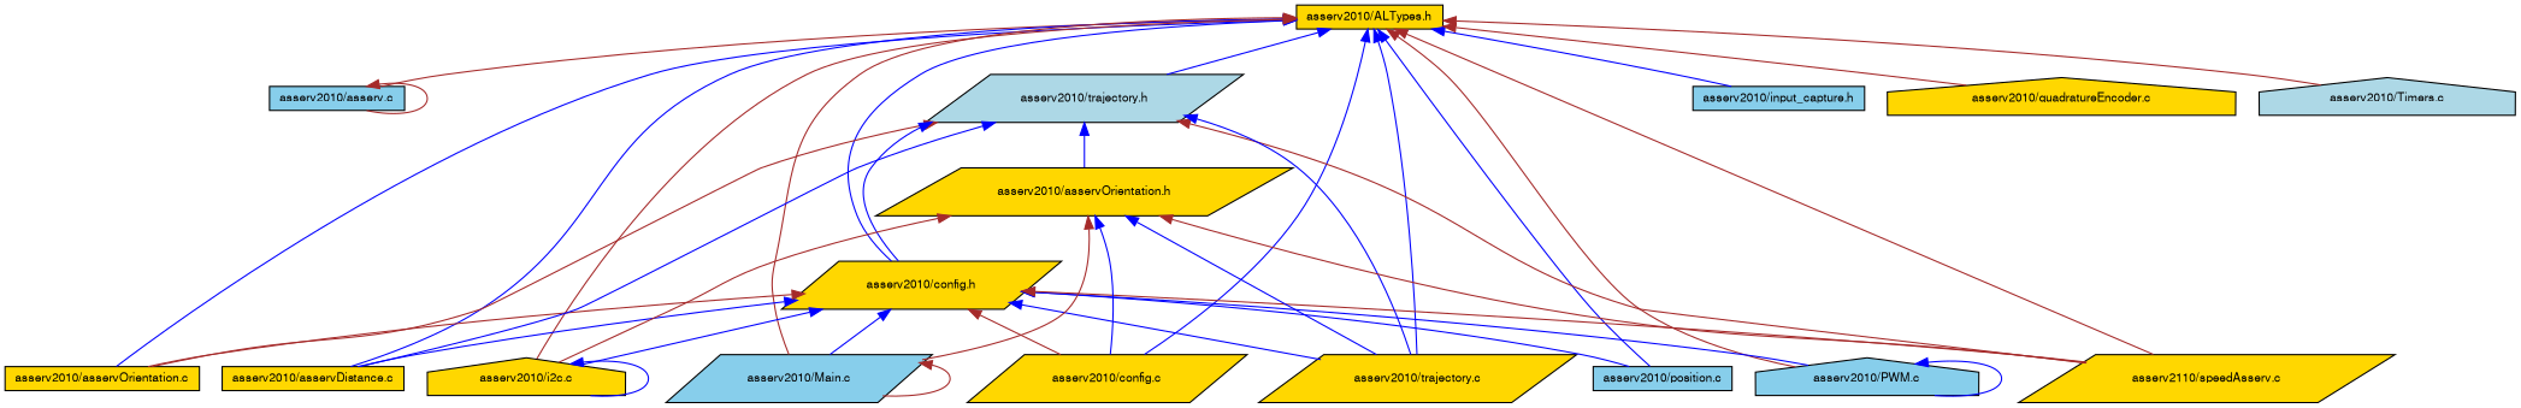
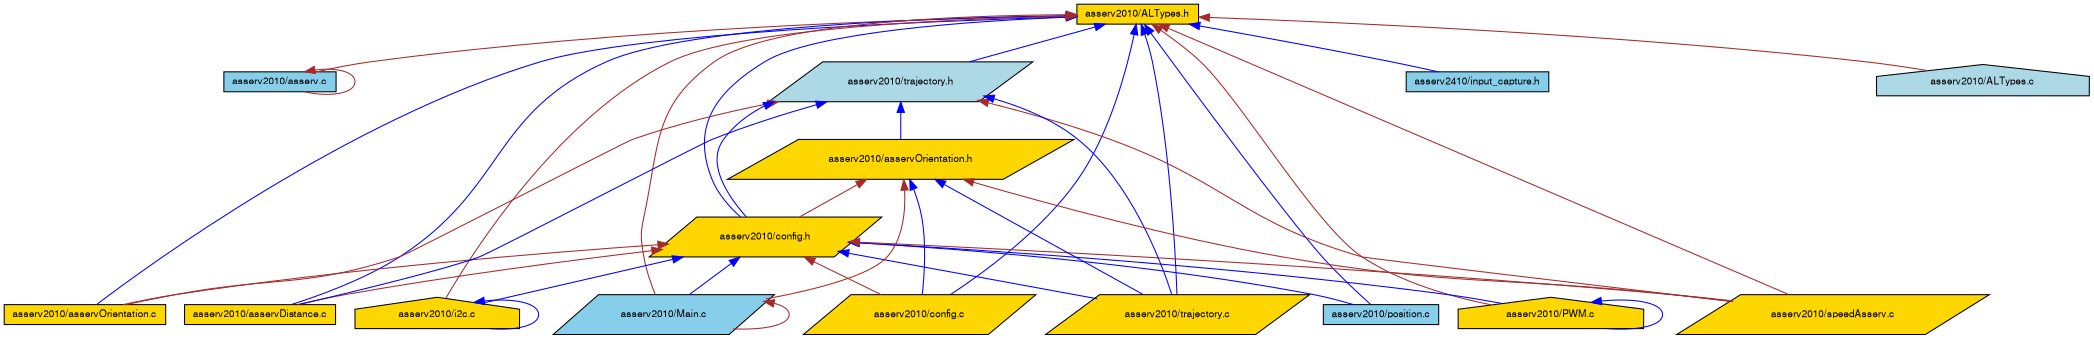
  digraph {
    node [color=black fillcolor=gold fontname=FreeSans fontsize=10 shape=parallelogram style=filled]
    edge [color=blue dir=back fontname=FreeSans fontsize=10 labelfontname=FreeSans labelfontsize=10 style=solid]
    n1 [fontcolor=black height=0.2 label="asserv2010/ALTypes.h" shape=box width=0.4]
    n2 [fillcolor=skyblue height=0.2 label="asserv2010/asserv.c" shape=box width=0.4]
    n3 [height=0.2 label="asserv2010/asservDistance.c" shape=box width=0.4]
    n4 [height=0.2 label="asserv2010/asservOrientation.c" shape=box width=0.4]
    n5 [height=0.2 label="asserv2010/config.c" width=0.4]
    n6 [height=0.2 label="asserv2010/config.h" width=0.4]
    n7 [height=0.2 label="asserv2010/i2c.c" shape=house width=0.4]
    n8 [fillcolor=skyblue height=0.2 label="asserv2010/Main.c" width=0.4]
    n9 [fillcolor=skyblue height=0.2 label="asserv2010/position.c" shape=box width=0.4]
-   n10 [fillcolor=skyblue height=0.2 label="asserv2010/PWM.c" shape=house width=0.4]
-   n11 [height=0.2 label="asserv2110/speedAsserv.c" width=0.4]
+   n10 [height=0.2 label="asserv2010/PWM.c" shape=house width=0.4]
+   n11 [height=0.2 label="asserv2010/speedAsserv.c" width=0.4]
    n12 [height=0.2 label="asserv2010/trajectory.c" width=0.4]
-   n13 [fillcolor=skyblue height=0.2 label="asserv2010/input_capture.h" shape=box width=0.4]
-   n14 [height=0.2 label="asserv2010/quadratureEncoder.c" shape=house width=0.4]
-   n15 [fillcolor=lightblue height=0.2 label="asserv2010/Timers.c" shape=house width=0.4]
+   n13 [fillcolor=skyblue height=0.2 label="asserv2410/input_capture.h" shape=box width=0.4]
+   n15 [fillcolor=lightblue height=0.2 label="asserv2010/ALTypes.c" shape=house width=0.4]
    n16 [fillcolor=lightblue height=0.2 label="asserv2010/trajectory.h" width=0.4]
    n17 [height=0.2 label="asserv2010/asservOrientation.h" width=0.4]
    n1 -> n2 [color=brown]
    n1 -> n3
    n1 -> n4
    n1 -> n5
    n1 -> n6
    n1 -> n7 [color=brown]
    n1 -> n8 [color=brown]
    n1 -> n9
    n1 -> n10 [color=brown]
    n1 -> n11 [color=brown]
    n1 -> n12
    n1 -> n13
-   n1 -> n14 [color=brown]
    n1 -> n15 [color=brown]
    n1 -> n16
    n2 -> n2 [color=brown]
-   n6 -> n3
+   n6 -> n3 [color=brown]
    n6 -> n4 [color=brown]
    n6 -> n5 [color=brown]
    n6 -> n7
    n6 -> n8
    n6 -> n9
    n6 -> n10
    n6 -> n11 [color=brown]
    n6 -> n12
    n7 -> n7
    n8 -> n8 [color=brown]
    n10 -> n10
    n16 -> n3
    n16 -> n4 [color=brown]
    n16 -> n6
    n16 -> n11 [color=brown]
    n16 -> n12
    n16 -> n17
    n17 -> n5
-   n17 -> n7 [color=brown]
+   n17 -> n6 [color=brown]
    n17 -> n8 [color=brown]
    n17 -> n11 [color=brown]
    n17 -> n12
  }
